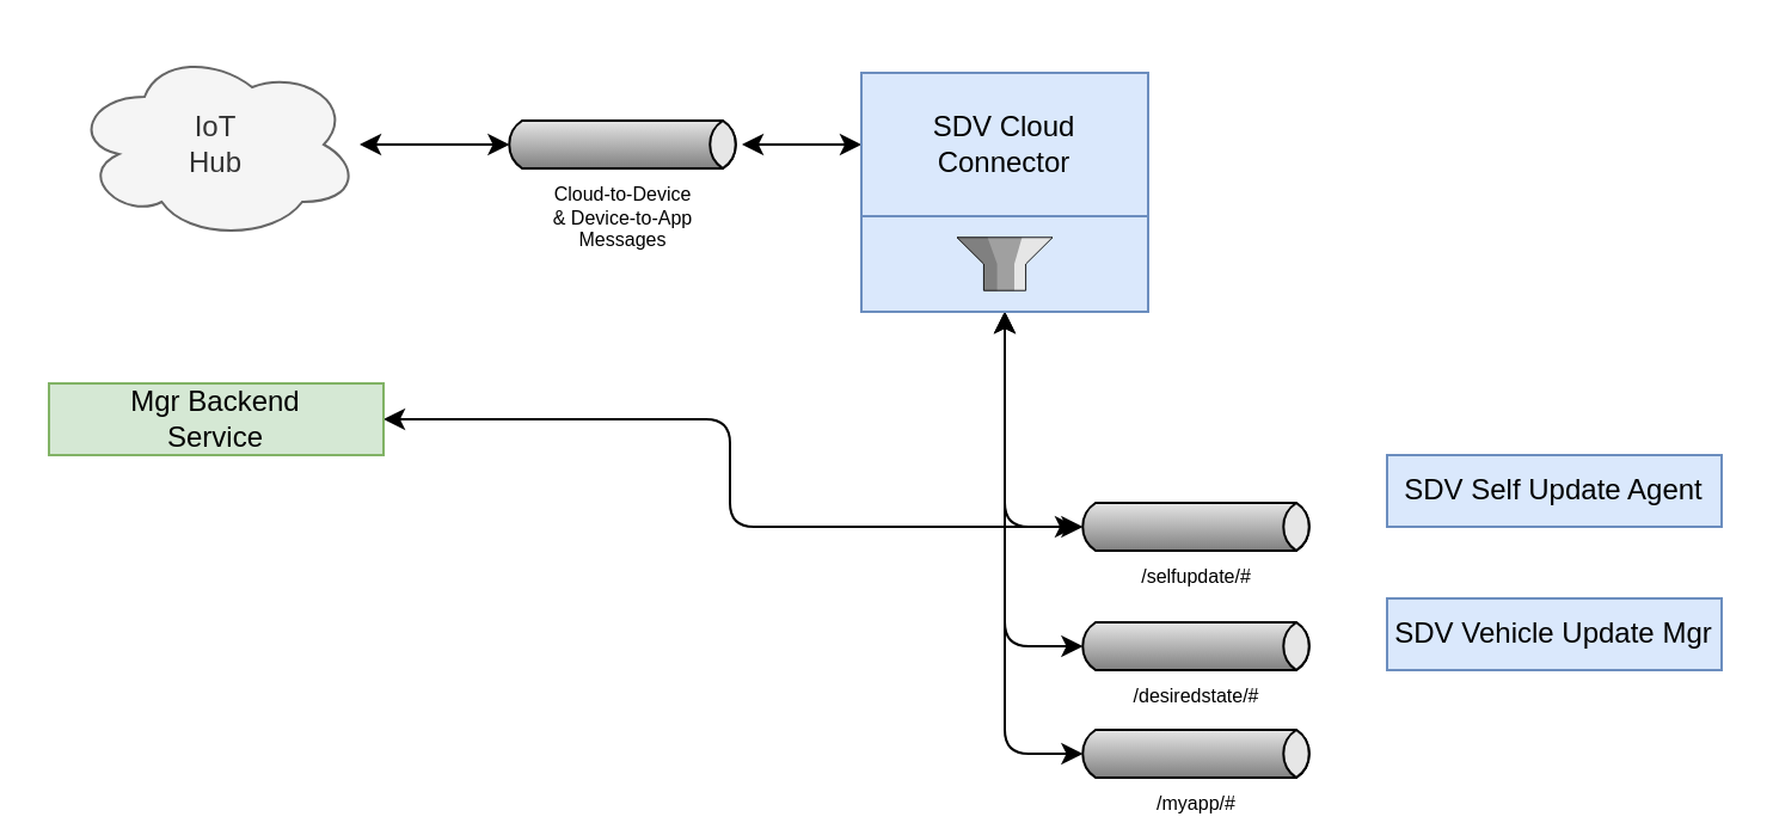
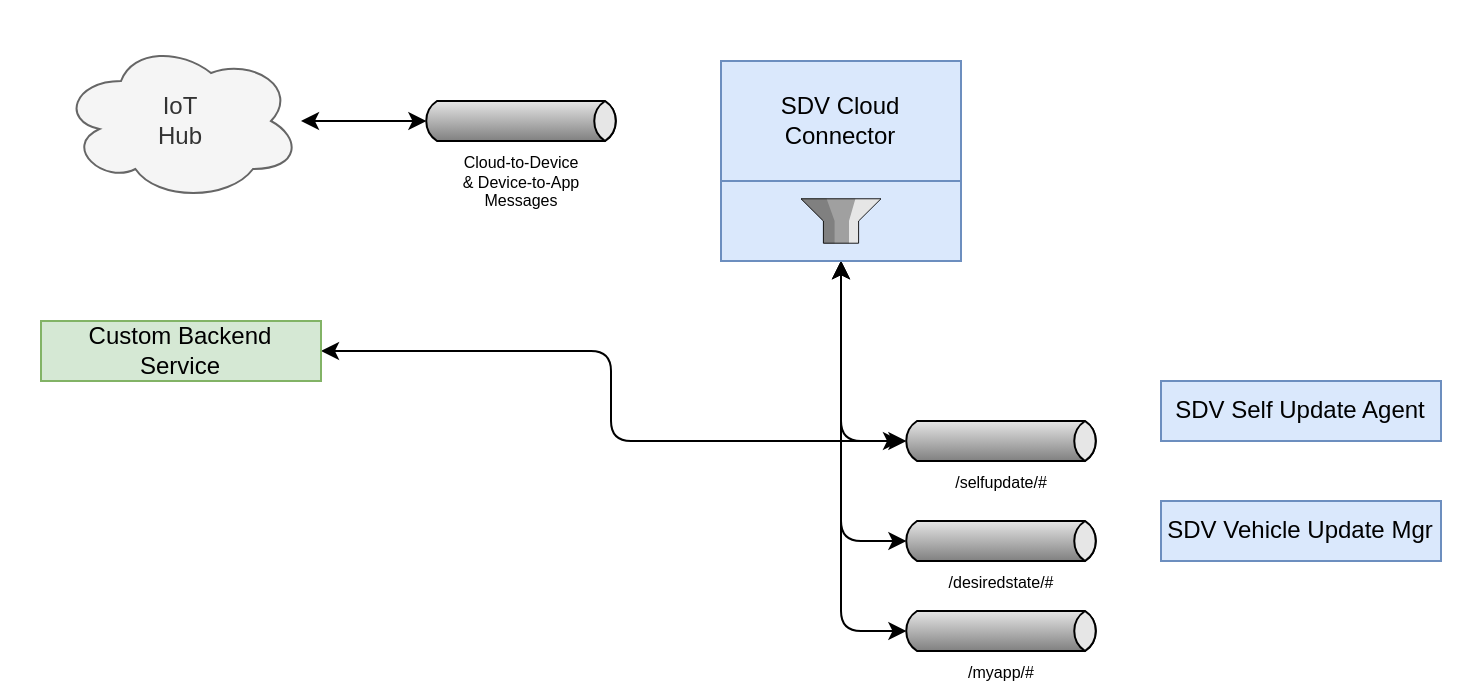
  <mxCell id="0" />
  <mxCell id="1" parent="0" />
  <mxCell id="2" style="edgeStyle=none;html=1;entryX=0;entryY=0.5;entryDx=2.7;entryDy=0;entryPerimeter=0;startArrow=classic;startFill=1;" edge="1" parent="1" source="3" target="5"><mxGeometry relative="1" as="geometry" /></mxCell>
  <mxCell id="3" value="IoT&lt;br&gt;Hub" style="ellipse;shape=cloud;whiteSpace=wrap;html=1;fillColor=#f5f5f5;fontColor=#333333;strokeColor=#666666;" vertex="1" parent="1"><mxGeometry x="30" y="20" width="120" height="80" as="geometry" /></mxCell>
- <mxCell id="4" style="edgeStyle=none;html=1;entryX=0;entryY=0.5;entryDx=0;entryDy=0;startArrow=classic;startFill=1;" edge="1" parent="1" source="5" target="7"><mxGeometry relative="1" as="geometry" /></mxCell>
  <mxCell id="5" value="Cloud-to-Device&lt;br&gt;&amp;amp; Device-to-App&lt;br&gt;Messages" style="strokeWidth=1;outlineConnect=0;dashed=0;align=center;fontSize=8;shape=mxgraph.eip.messageChannel;html=1;verticalLabelPosition=bottom;verticalAlign=top;" vertex="1" parent="1"><mxGeometry x="210" y="50" width="100" height="20" as="geometry" /></mxCell>
  <mxCell id="6" value="SDV Self Update Agent" style="rounded=0;whiteSpace=wrap;html=1;fillColor=#dae8fc;strokeColor=#6c8ebf;" vertex="1" parent="1"><mxGeometry x="580" y="190" width="140" height="30" as="geometry" /></mxCell>
  <mxCell id="7" value="SDV Cloud&lt;br&gt;Connector" style="rounded=0;whiteSpace=wrap;html=1;fillColor=#dae8fc;strokeColor=#6c8ebf;" vertex="1" parent="1"><mxGeometry x="360" y="30" width="120" height="60" as="geometry" /></mxCell>
  <mxCell id="8" value="/selfupdate/#" style="strokeWidth=1;outlineConnect=0;dashed=0;align=center;fontSize=8;shape=mxgraph.eip.messageChannel;html=1;verticalLabelPosition=bottom;verticalAlign=top;" vertex="1" parent="1"><mxGeometry x="450" y="210" width="100" height="20" as="geometry" /></mxCell>
  <mxCell id="9" style="edgeStyle=orthogonalEdgeStyle;html=1;entryX=0;entryY=0.5;entryDx=2.7;entryDy=0;entryPerimeter=0;startArrow=classic;startFill=1;elbow=vertical;" edge="1" parent="1" source="12" target="8"><mxGeometry relative="1" as="geometry"><Array as="points"><mxPoint x="420" y="220" /></Array></mxGeometry></mxCell>
  <mxCell id="10" style="edgeStyle=orthogonalEdgeStyle;html=1;entryX=0;entryY=0.5;entryDx=2.7;entryDy=0;entryPerimeter=0;startArrow=classic;startFill=1;elbow=vertical;" edge="1" parent="1" source="12" target="14"><mxGeometry relative="1" as="geometry"><Array as="points"><mxPoint x="420" y="270" /></Array></mxGeometry></mxCell>
  <mxCell id="11" style="edgeStyle=elbowEdgeStyle;html=1;entryX=0;entryY=0.5;entryDx=2.7;entryDy=0;entryPerimeter=0;startArrow=classic;startFill=1;exitX=0.5;exitY=1;exitDx=0;exitDy=0;exitPerimeter=0;" edge="1" parent="1" source="12" target="15"><mxGeometry relative="1" as="geometry"><Array as="points"><mxPoint x="420" y="270" /></Array></mxGeometry></mxCell>
  <mxCell id="12" value="" style="strokeWidth=1;outlineConnect=0;dashed=0;align=center;fontSize=8;fillColor=#dae8fc;verticalLabelPosition=bottom;verticalAlign=top;shape=mxgraph.eip.message_filter;strokeColor=#6C8EBF;" vertex="1" parent="1"><mxGeometry x="360" y="90" width="120" height="40" as="geometry" /></mxCell>
  <mxCell id="13" value="SDV Vehicle Update Mgr" style="rounded=0;whiteSpace=wrap;html=1;fillColor=#dae8fc;strokeColor=#6c8ebf;" vertex="1" parent="1"><mxGeometry x="580" y="250" width="140" height="30" as="geometry" /></mxCell>
  <mxCell id="14" value="/desiredstate/#" style="strokeWidth=1;outlineConnect=0;dashed=0;align=center;fontSize=8;shape=mxgraph.eip.messageChannel;html=1;verticalLabelPosition=bottom;verticalAlign=top;" vertex="1" parent="1"><mxGeometry x="450" y="260" width="100" height="20" as="geometry" /></mxCell>
  <mxCell id="15" value="/myapp/#" style="strokeWidth=1;outlineConnect=0;dashed=0;align=center;fontSize=8;shape=mxgraph.eip.messageChannel;html=1;verticalLabelPosition=bottom;verticalAlign=top;" vertex="1" parent="1"><mxGeometry x="450" y="305" width="100" height="20" as="geometry" /></mxCell>
  <mxCell id="16" style="edgeStyle=elbowEdgeStyle;html=1;startArrow=classic;startFill=1;" edge="1" parent="1" source="17" target="8"><mxGeometry relative="1" as="geometry" /></mxCell>
- <mxCell id="17" value="Mgr Backend&lt;br&gt;Service" style="rounded=0;whiteSpace=wrap;html=1;fillColor=#d5e8d4;strokeColor=#82b366;" vertex="1" parent="1"><mxGeometry x="20" y="160" width="140" height="30" as="geometry" /></mxCell>
+ <mxCell id="17" value="Custom Backend&lt;br&gt;Service" style="rounded=0;whiteSpace=wrap;html=1;fillColor=#d5e8d4;strokeColor=#82b366;" vertex="1" parent="1"><mxGeometry x="20" y="160" width="140" height="30" as="geometry" /></mxCell>
